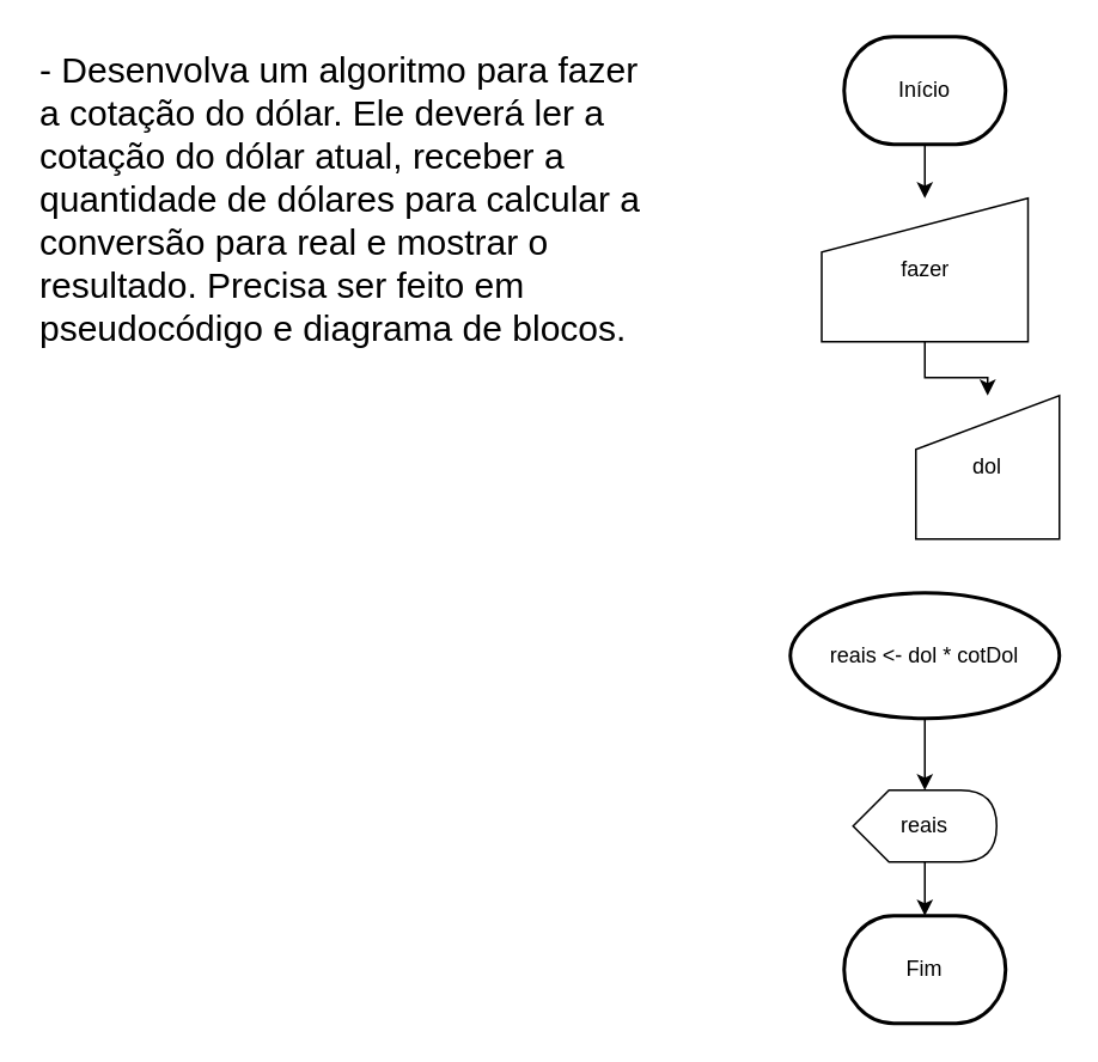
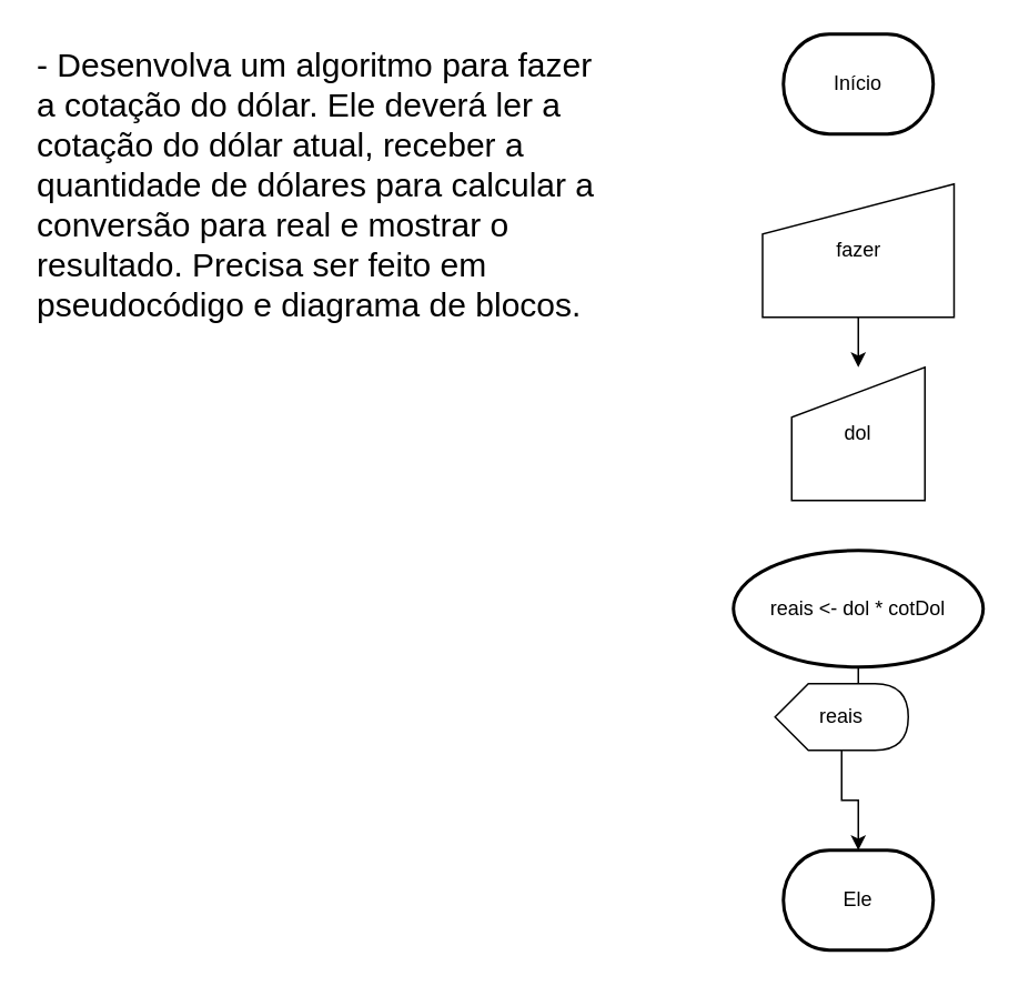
  <mxCell id="0" />
  <mxCell id="1" parent="0" />
- <mxCell id="2" value="" style="edgeStyle=orthogonalEdgeStyle;rounded=0;orthogonalLoop=1;jettySize=auto;html=1;" edge="1" parent="1" source="3" target="6"><mxGeometry relative="1" as="geometry" /></mxCell>
  <mxCell id="3" value="Início" style="strokeWidth=2;html=1;shape=mxgraph.flowchart.terminator;whiteSpace=wrap;" vertex="1" parent="1"><mxGeometry x="470" y="20" width="90" height="60" as="geometry" /></mxCell>
  <mxCell id="4" value="- Desenvolva um algoritmo para fazer a cotação do dólar. Ele deverá ler a cotação do dólar atual, receber a quantidade de dólares para calcular a conversão para real e mostrar o resultado. Precisa ser feito em pseudocódigo e diagrama de blocos." style="text;whiteSpace=wrap;overflow=hidden;rounded=0;fontColor=default;fontSize=20;" vertex="1" parent="1"><mxGeometry x="20" y="20" width="350" height="200" as="geometry" /></mxCell>
  <mxCell id="5" value="" style="edgeStyle=orthogonalEdgeStyle;rounded=0;orthogonalLoop=1;jettySize=auto;html=1;" edge="1" parent="1" source="6" target="7"><mxGeometry relative="1" as="geometry" /></mxCell>
  <mxCell id="6" value="fazer" style="shape=manualInput;whiteSpace=wrap;html=1;" vertex="1" parent="1"><mxGeometry x="457.5" y="110" width="115" height="80" as="geometry" /></mxCell>
- <mxCell id="7" value="dol" style="shape=manualInput;whiteSpace=wrap;html=1;" vertex="1" parent="1"><mxGeometry x="510" y="220" width="80" height="80" as="geometry" /></mxCell>
+ <mxCell id="7" value="dol" style="shape=manualInput;whiteSpace=wrap;html=1;" vertex="1" parent="1"><mxGeometry x="475" y="220" width="80" height="80" as="geometry" /></mxCell>
  <mxCell id="8" value="" style="edgeStyle=orthogonalEdgeStyle;rounded=0;orthogonalLoop=1;jettySize=auto;html=1;" edge="1" parent="1" source="9" target="11"><mxGeometry relative="1" as="geometry" /></mxCell>
  <mxCell id="9" value="reais &amp;lt;- dol * cotDol" style="ellipse;whiteSpace=wrap;html=1;absoluteArcSize=1;arcSize=14;strokeWidth=2;" vertex="1" parent="1"><mxGeometry x="440" y="330" width="150" height="70" as="geometry" /></mxCell>
  <mxCell id="10" value="" style="edgeStyle=orthogonalEdgeStyle;rounded=0;orthogonalLoop=1;jettySize=auto;html=1;" edge="1" parent="1" source="11" target="12"><mxGeometry relative="1" as="geometry" /></mxCell>
- <mxCell id="11" value="reais" style="shape=display;whiteSpace=wrap;html=1;" vertex="1" parent="1"><mxGeometry x="475" y="440" width="80" height="40" as="geometry" /></mxCell>
- <mxCell id="12" value="Fim" style="strokeWidth=2;html=1;shape=mxgraph.flowchart.terminator;whiteSpace=wrap;" vertex="1" parent="1"><mxGeometry x="470" y="510" width="90" height="60" as="geometry" /></mxCell>
+ <mxCell id="11" value="reais" style="shape=display;whiteSpace=wrap;html=1;" vertex="1" parent="1"><mxGeometry x="465" y="410" width="80" height="40" as="geometry" /></mxCell>
+ <mxCell id="12" value="Ele" style="strokeWidth=2;html=1;shape=mxgraph.flowchart.terminator;whiteSpace=wrap;" vertex="1" parent="1"><mxGeometry x="470" y="510" width="90" height="60" as="geometry" /></mxCell>
